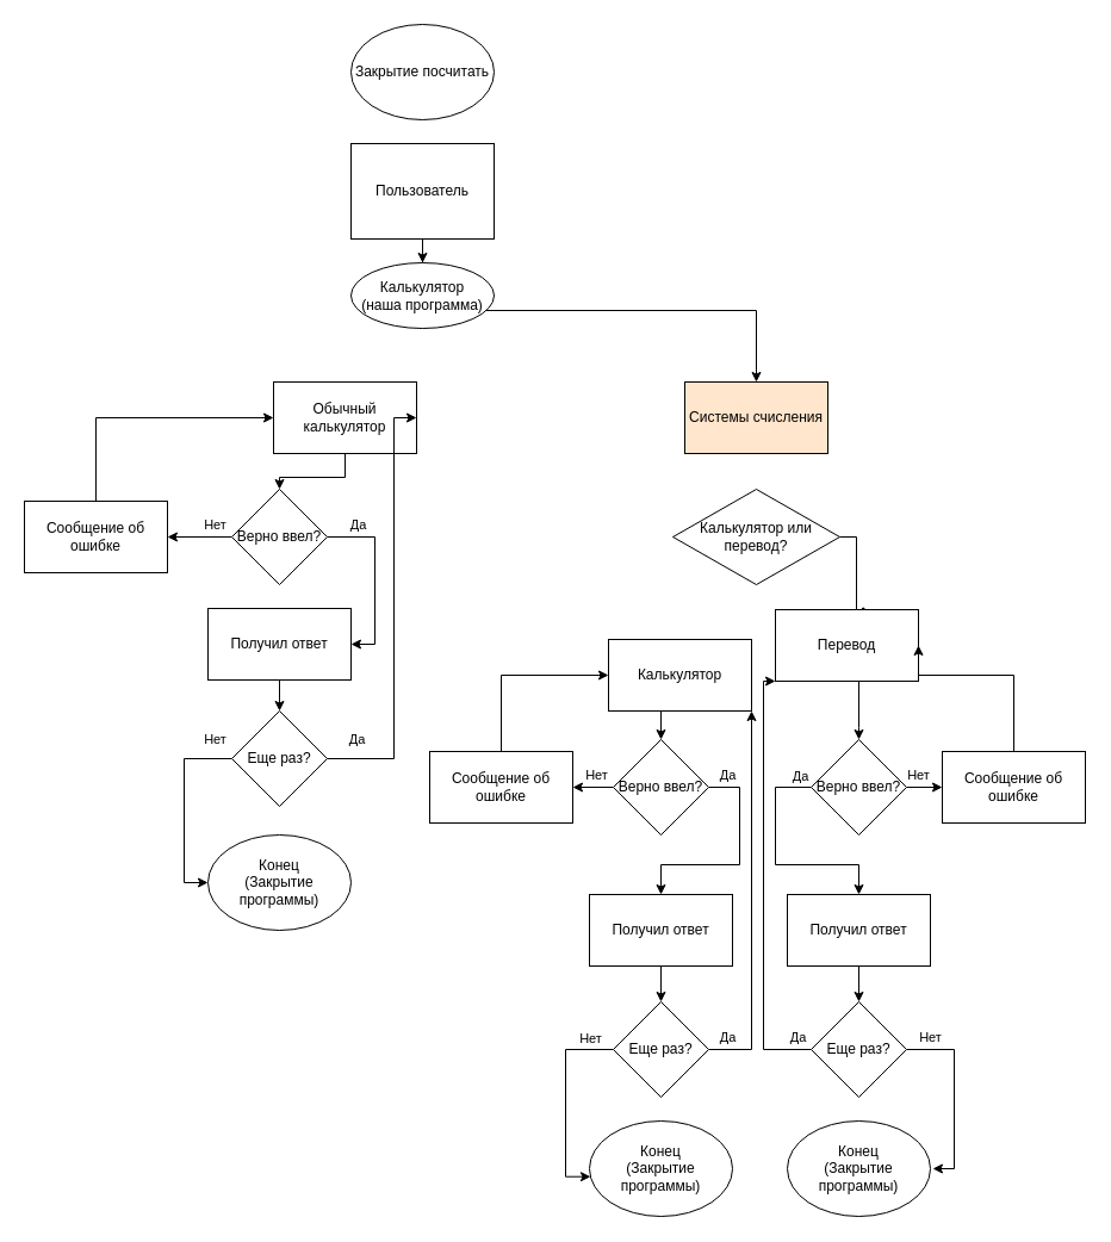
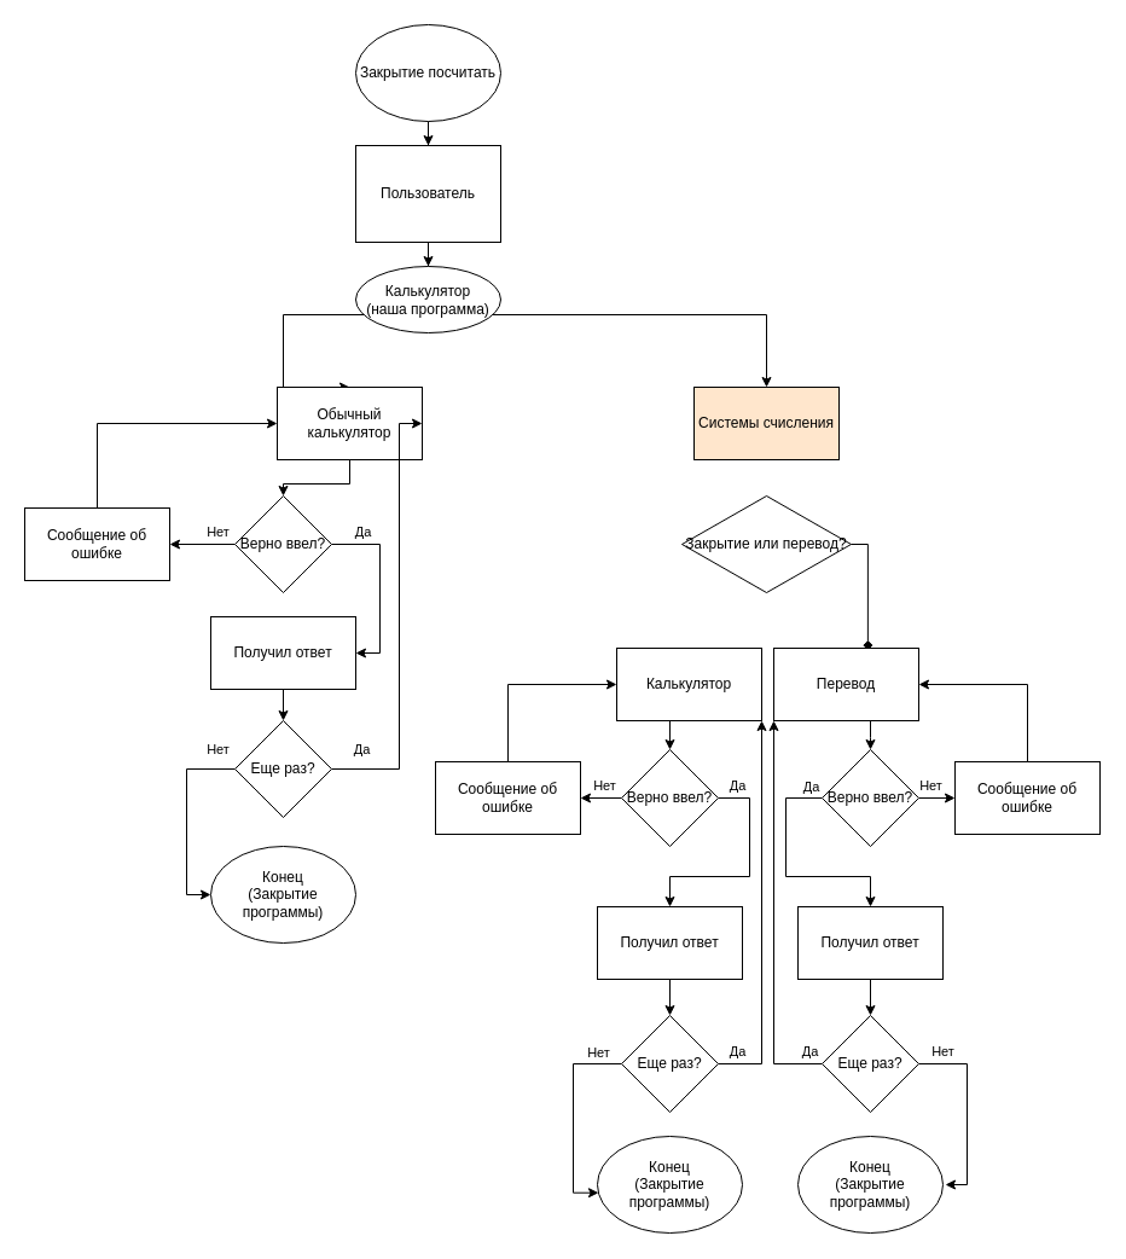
  <mxCell id="0" />
  <mxCell id="1" parent="0" />
+ <mxCell id="2" value="" style="edgeStyle=orthogonalEdgeStyle;rounded=0;orthogonalLoop=1;jettySize=auto;html=1;" edge="1" parent="1" source="3" target="5"><mxGeometry relative="1" as="geometry" /></mxCell>
  <mxCell id="3" value="Закрытие посчитать" style="ellipse;whiteSpace=wrap;html=1;" vertex="1" parent="1"><mxGeometry x="294" y="20" width="120" height="80" as="geometry" /></mxCell>
  <mxCell id="4" value="" style="edgeStyle=orthogonalEdgeStyle;rounded=0;orthogonalLoop=1;jettySize=auto;html=1;" edge="1" parent="1" source="5" target="8"><mxGeometry relative="1" as="geometry" /></mxCell>
  <mxCell id="5" value="Пользователь" style="whiteSpace=wrap;html=1;rounded=0;" vertex="1" parent="1"><mxGeometry x="294" y="120" width="120" height="80" as="geometry" /></mxCell>
+ <mxCell id="6" style="edgeStyle=orthogonalEdgeStyle;rounded=0;orthogonalLoop=1;jettySize=auto;html=1;entryX=0.5;entryY=0;entryDx=0;entryDy=0;" edge="1" parent="1" source="8" target="10"><mxGeometry relative="1" as="geometry"><Array as="points"><mxPoint x="234" y="260" /></Array></mxGeometry></mxCell>
  <mxCell id="7" style="edgeStyle=orthogonalEdgeStyle;rounded=0;orthogonalLoop=1;jettySize=auto;html=1;entryX=0.5;entryY=0;entryDx=0;entryDy=0;" edge="1" parent="1" source="8" target="11"><mxGeometry relative="1" as="geometry"><Array as="points"><mxPoint x="634" y="260" /></Array></mxGeometry></mxCell>
  <mxCell id="8" value="Калькулятор&lt;br&gt;(наша программа)" style="ellipse;whiteSpace=wrap;html=1;" vertex="1" parent="1"><mxGeometry x="294" y="220" width="120" height="55" as="geometry" /></mxCell>
  <mxCell id="9" value="" style="edgeStyle=orthogonalEdgeStyle;rounded=0;orthogonalLoop=1;jettySize=auto;html=1;" edge="1" parent="1" source="10" target="14"><mxGeometry relative="1" as="geometry" /></mxCell>
  <mxCell id="10" value="Обычный калькулятор" style="rounded=0;whiteSpace=wrap;html=1;" vertex="1" parent="1"><mxGeometry x="229" y="320" width="120" height="60" as="geometry" /></mxCell>
  <mxCell id="11" value="Системы счисления" style="rounded=0;whiteSpace=wrap;html=1;fillColor=#ffe6cc;" vertex="1" parent="1"><mxGeometry x="574" y="320" width="120" height="60" as="geometry" /></mxCell>
  <mxCell id="12" value="Нет" style="edgeStyle=orthogonalEdgeStyle;rounded=0;orthogonalLoop=1;jettySize=auto;html=1;" edge="1" parent="1" source="14" target="18"><mxGeometry x="-0.481" y="-10" relative="1" as="geometry"><mxPoint as="offset" /></mxGeometry></mxCell>
  <mxCell id="13" value="Да" style="edgeStyle=orthogonalEdgeStyle;rounded=0;orthogonalLoop=1;jettySize=auto;html=1;entryX=1;entryY=0.5;entryDx=0;entryDy=0;" edge="1" parent="1" source="14" target="16"><mxGeometry x="-0.653" y="10" relative="1" as="geometry"><Array as="points"><mxPoint x="314" y="450" /><mxPoint x="314" y="540" /></Array><mxPoint as="offset" /></mxGeometry></mxCell>
  <mxCell id="14" value="Верно ввел?" style="rhombus;whiteSpace=wrap;html=1;" vertex="1" parent="1"><mxGeometry x="194" y="410" width="80" height="80" as="geometry" /></mxCell>
  <mxCell id="15" value="" style="edgeStyle=orthogonalEdgeStyle;rounded=0;orthogonalLoop=1;jettySize=auto;html=1;" edge="1" parent="1" source="16" target="21"><mxGeometry relative="1" as="geometry" /></mxCell>
  <mxCell id="16" value="Получил ответ" style="rounded=0;whiteSpace=wrap;html=1;" vertex="1" parent="1"><mxGeometry x="174" y="510" width="120" height="60" as="geometry" /></mxCell>
  <mxCell id="17" style="edgeStyle=orthogonalEdgeStyle;rounded=0;orthogonalLoop=1;jettySize=auto;html=1;entryX=0;entryY=0.5;entryDx=0;entryDy=0;" edge="1" parent="1" source="18" target="10"><mxGeometry relative="1" as="geometry"><Array as="points"><mxPoint x="80" y="350" /></Array></mxGeometry></mxCell>
  <mxCell id="18" value="Сообщение об ошибке" style="rounded=0;whiteSpace=wrap;html=1;" vertex="1" parent="1"><mxGeometry x="20" y="420" width="120" height="60" as="geometry" /></mxCell>
  <mxCell id="19" value="Да" style="edgeStyle=orthogonalEdgeStyle;rounded=0;orthogonalLoop=1;jettySize=auto;html=1;entryX=1;entryY=0.5;entryDx=0;entryDy=0;" edge="1" parent="1" source="21" target="10"><mxGeometry x="-0.862" y="16" relative="1" as="geometry"><Array as="points"><mxPoint x="330" y="636" /><mxPoint x="330" y="350" /></Array><mxPoint as="offset" /></mxGeometry></mxCell>
  <mxCell id="20" value="Нет" style="edgeStyle=orthogonalEdgeStyle;rounded=0;orthogonalLoop=1;jettySize=auto;html=1;entryX=0;entryY=0.5;entryDx=0;entryDy=0;" edge="1" parent="1" source="21" target="22"><mxGeometry x="-0.829" y="-16" relative="1" as="geometry"><Array as="points"><mxPoint x="154" y="636" /><mxPoint x="154" y="740" /></Array><mxPoint as="offset" /></mxGeometry></mxCell>
  <mxCell id="21" value="Еще раз?" style="rhombus;whiteSpace=wrap;html=1;" vertex="1" parent="1"><mxGeometry x="194" y="596" width="80" height="80" as="geometry" /></mxCell>
  <mxCell id="22" value="Конец&lt;br&gt;(Закрытие программы)" style="ellipse;whiteSpace=wrap;html=1;" vertex="1" parent="1"><mxGeometry x="174" y="700" width="120" height="80" as="geometry" /></mxCell>
  <mxCell id="23" style="edgeStyle=orthogonalEdgeStyle;rounded=0;orthogonalLoop=1;jettySize=auto;html=1;entryX=0.649;entryY=0.03;entryDx=0;entryDy=0;entryPerimeter=0;endArrow=diamond;" edge="1" parent="1" source="24" target="28"><mxGeometry relative="1" as="geometry"><Array as="points"><mxPoint x="718" y="450" /></Array></mxGeometry></mxCell>
- <mxCell id="24" value="Калькулятор или перевод?" style="rhombus;whiteSpace=wrap;html=1;" vertex="1" parent="1"><mxGeometry x="564" y="410" width="140" height="80" as="geometry" /></mxCell>
+ <mxCell id="24" value="Закрытие или перевод?" style="rhombus;whiteSpace=wrap;html=1;" vertex="1" parent="1"><mxGeometry x="564" y="410" width="140" height="80" as="geometry" /></mxCell>
  <mxCell id="25" style="edgeStyle=orthogonalEdgeStyle;rounded=0;orthogonalLoop=1;jettySize=auto;html=1;entryX=0.5;entryY=0;entryDx=0;entryDy=0;" edge="1" parent="1" source="26" target="31"><mxGeometry relative="1" as="geometry"><Array as="points"><mxPoint x="554" y="616" /></Array></mxGeometry></mxCell>
  <mxCell id="26" value="Калькулятор" style="rounded=0;whiteSpace=wrap;html=1;" vertex="1" parent="1"><mxGeometry x="510" y="536" width="120" height="60" as="geometry" /></mxCell>
  <mxCell id="27" style="edgeStyle=orthogonalEdgeStyle;rounded=0;orthogonalLoop=1;jettySize=auto;html=1;entryX=0.5;entryY=0;entryDx=0;entryDy=0;" edge="1" parent="1" source="28" target="35"><mxGeometry relative="1" as="geometry"><Array as="points"><mxPoint x="720" y="610" /><mxPoint x="720" y="610" /></Array></mxGeometry></mxCell>
- <mxCell id="28" value="Перевод" style="rounded=0;whiteSpace=wrap;html=1;" vertex="1" parent="1"><mxGeometry x="650" y="511" width="120" height="60" as="geometry" /></mxCell>
+ <mxCell id="28" value="Перевод" style="rounded=0;whiteSpace=wrap;html=1;" vertex="1" parent="1"><mxGeometry x="640" y="536" width="120" height="60" as="geometry" /></mxCell>
  <mxCell id="29" value="Нет" style="edgeStyle=orthogonalEdgeStyle;rounded=0;orthogonalLoop=1;jettySize=auto;html=1;" edge="1" parent="1" source="31" target="37"><mxGeometry x="0.13" y="-10" relative="1" as="geometry"><mxPoint as="offset" /></mxGeometry></mxCell>
  <mxCell id="30" value="Да" style="edgeStyle=orthogonalEdgeStyle;rounded=0;orthogonalLoop=1;jettySize=auto;html=1;entryX=0.5;entryY=0;entryDx=0;entryDy=0;" edge="1" parent="1" source="31" target="41"><mxGeometry x="-0.824" y="10" relative="1" as="geometry"><Array as="points"><mxPoint x="620" y="660" /><mxPoint x="620" y="725" /><mxPoint x="554" y="725" /></Array><mxPoint as="offset" /></mxGeometry></mxCell>
  <mxCell id="31" value="Верно ввел?" style="rhombus;whiteSpace=wrap;html=1;" vertex="1" parent="1"><mxGeometry x="514" y="620" width="80" height="80" as="geometry" /></mxCell>
  <mxCell id="32" value="Нет" style="edgeStyle=orthogonalEdgeStyle;rounded=0;orthogonalLoop=1;jettySize=auto;html=1;" edge="1" parent="1" source="35" target="39"><mxGeometry x="0.2" y="10" relative="1" as="geometry"><mxPoint as="offset" /></mxGeometry></mxCell>
  <mxCell id="33" style="edgeStyle=orthogonalEdgeStyle;rounded=0;orthogonalLoop=1;jettySize=auto;html=1;entryX=0.5;entryY=0;entryDx=0;entryDy=0;" edge="1" parent="1" source="35" target="43"><mxGeometry relative="1" as="geometry"><Array as="points"><mxPoint x="650" y="660" /><mxPoint x="650" y="725" /><mxPoint x="720" y="725" /></Array></mxGeometry></mxCell>
  <mxCell id="34" value="Да" style="edgeLabel;html=1;align=center;verticalAlign=middle;resizable=0;points=[];" vertex="1" connectable="0" parent="33"><mxGeometry x="-0.494" y="3" relative="1" as="geometry"><mxPoint x="17" y="-28" as="offset" /></mxGeometry></mxCell>
  <mxCell id="35" value="Верно ввел?" style="rhombus;whiteSpace=wrap;html=1;" vertex="1" parent="1"><mxGeometry x="680" y="620" width="80" height="80" as="geometry" /></mxCell>
  <mxCell id="36" style="edgeStyle=orthogonalEdgeStyle;rounded=0;orthogonalLoop=1;jettySize=auto;html=1;entryX=0;entryY=0.5;entryDx=0;entryDy=0;" edge="1" parent="1" source="37" target="26"><mxGeometry relative="1" as="geometry"><Array as="points"><mxPoint x="420" y="566" /></Array></mxGeometry></mxCell>
  <mxCell id="37" value="Сообщение об ошибке" style="rounded=0;whiteSpace=wrap;html=1;" vertex="1" parent="1"><mxGeometry x="360" y="630" width="120" height="60" as="geometry" /></mxCell>
  <mxCell id="38" style="edgeStyle=orthogonalEdgeStyle;rounded=0;orthogonalLoop=1;jettySize=auto;html=1;entryX=1;entryY=0.5;entryDx=0;entryDy=0;" edge="1" parent="1" source="39" target="28"><mxGeometry relative="1" as="geometry"><Array as="points"><mxPoint x="850" y="566" /></Array></mxGeometry></mxCell>
  <mxCell id="39" value="Сообщение об ошибке" style="rounded=0;whiteSpace=wrap;html=1;" vertex="1" parent="1"><mxGeometry x="790" y="630" width="120" height="60" as="geometry" /></mxCell>
  <mxCell id="40" value="" style="edgeStyle=orthogonalEdgeStyle;rounded=0;orthogonalLoop=1;jettySize=auto;html=1;" edge="1" parent="1" source="41" target="47"><mxGeometry relative="1" as="geometry" /></mxCell>
  <mxCell id="41" value="Получил ответ" style="rounded=0;whiteSpace=wrap;html=1;" vertex="1" parent="1"><mxGeometry x="494" y="750" width="120" height="60" as="geometry" /></mxCell>
  <mxCell id="42" value="" style="edgeStyle=orthogonalEdgeStyle;rounded=0;orthogonalLoop=1;jettySize=auto;html=1;" edge="1" parent="1" source="43" target="50"><mxGeometry relative="1" as="geometry" /></mxCell>
  <mxCell id="43" value="Получил ответ" style="rounded=0;whiteSpace=wrap;html=1;" vertex="1" parent="1"><mxGeometry x="660" y="750" width="120" height="60" as="geometry" /></mxCell>
  <mxCell id="44" value="Да" style="edgeStyle=orthogonalEdgeStyle;rounded=0;orthogonalLoop=1;jettySize=auto;html=1;entryX=1;entryY=1;entryDx=0;entryDy=0;" edge="1" parent="1" source="47" target="26"><mxGeometry x="-0.9" y="10" relative="1" as="geometry"><Array as="points"><mxPoint x="630" y="880" /></Array><mxPoint as="offset" /></mxGeometry></mxCell>
  <mxCell id="45" style="edgeStyle=orthogonalEdgeStyle;rounded=0;orthogonalLoop=1;jettySize=auto;html=1;entryX=0.008;entryY=0.584;entryDx=0;entryDy=0;entryPerimeter=0;" edge="1" parent="1" source="47" target="51"><mxGeometry relative="1" as="geometry"><Array as="points"><mxPoint x="474" y="880" /><mxPoint x="474" y="987" /></Array></mxGeometry></mxCell>
  <mxCell id="46" value="Нет" style="edgeLabel;html=1;align=center;verticalAlign=middle;resizable=0;points=[];" vertex="1" connectable="0" parent="45"><mxGeometry x="-0.337" y="2" relative="1" as="geometry"><mxPoint x="18" y="-26" as="offset" /></mxGeometry></mxCell>
  <mxCell id="47" value="Еще раз?" style="rhombus;whiteSpace=wrap;html=1;" vertex="1" parent="1"><mxGeometry x="514" y="840" width="80" height="80" as="geometry" /></mxCell>
  <mxCell id="48" value="Да" style="edgeStyle=orthogonalEdgeStyle;rounded=0;orthogonalLoop=1;jettySize=auto;html=1;entryX=0;entryY=1;entryDx=0;entryDy=0;" edge="1" parent="1" source="50" target="28"><mxGeometry x="-0.938" y="-10" relative="1" as="geometry"><Array as="points"><mxPoint x="640" y="880" /></Array><mxPoint as="offset" /></mxGeometry></mxCell>
  <mxCell id="49" value="Нет" style="edgeStyle=orthogonalEdgeStyle;rounded=0;orthogonalLoop=1;jettySize=auto;html=1;" edge="1" parent="1" source="50"><mxGeometry x="-0.742" y="10" relative="1" as="geometry"><mxPoint x="782" y="980" as="targetPoint" /><Array as="points"><mxPoint x="800" y="880" /><mxPoint x="800" y="980" /></Array><mxPoint as="offset" /></mxGeometry></mxCell>
  <mxCell id="50" value="Еще раз?" style="rhombus;whiteSpace=wrap;html=1;" vertex="1" parent="1"><mxGeometry x="680" y="840" width="80" height="80" as="geometry" /></mxCell>
  <mxCell id="51" value="Конец&lt;br&gt;(Закрытие программы)" style="ellipse;whiteSpace=wrap;html=1;" vertex="1" parent="1"><mxGeometry x="494" y="940" width="120" height="80" as="geometry" /></mxCell>
  <mxCell id="52" value="&lt;span&gt;Конец&lt;/span&gt;&lt;br&gt;&lt;span&gt;(Закрытие программы)&lt;/span&gt;" style="ellipse;whiteSpace=wrap;html=1;" vertex="1" parent="1"><mxGeometry x="660" y="940" width="120" height="80" as="geometry" /></mxCell>
